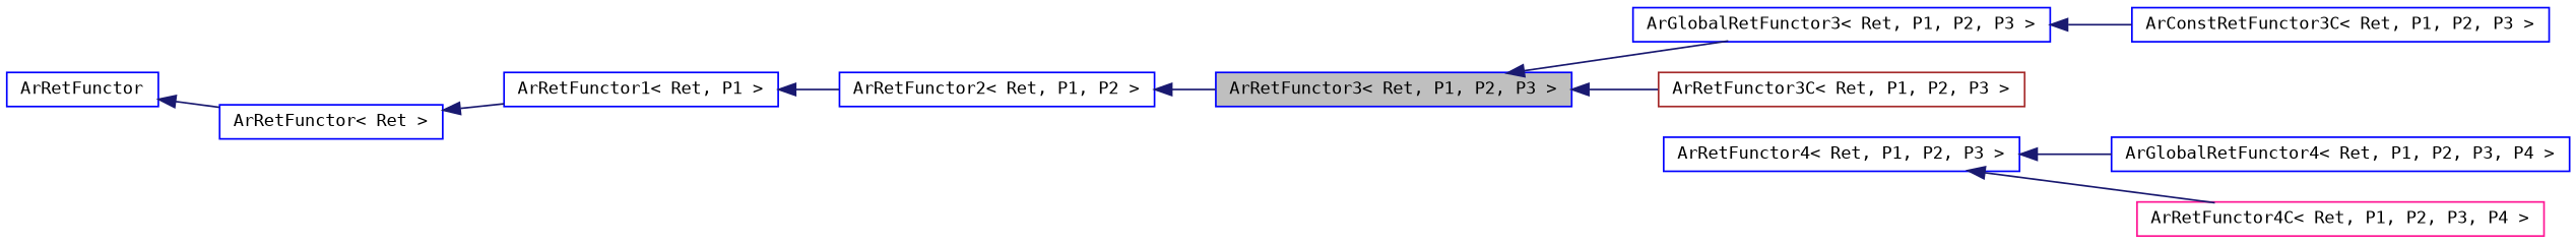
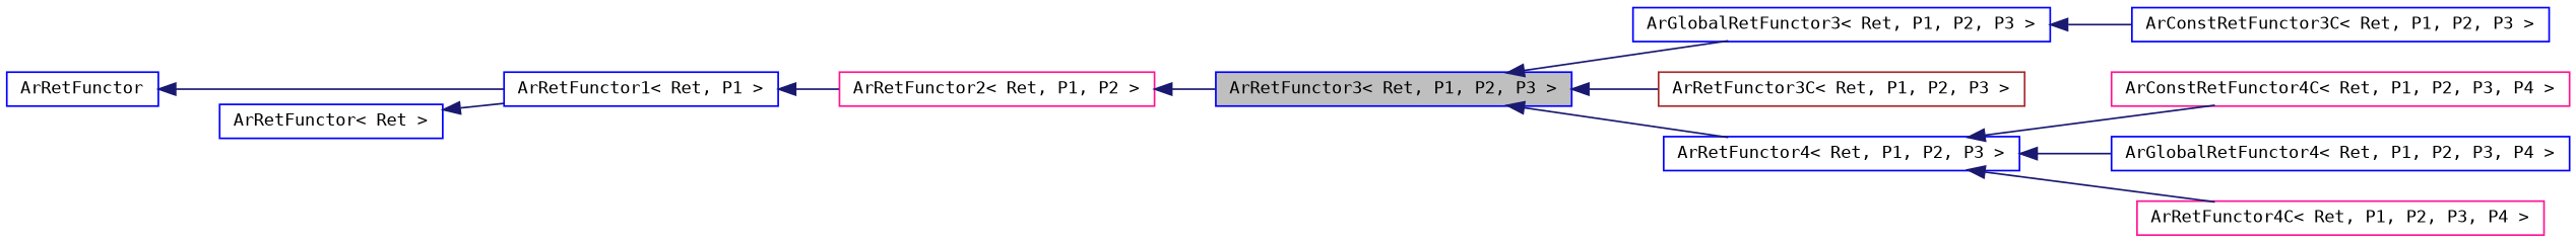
  digraph {
    fontname="DejaVu Sans Mono"
    rankdir=LR
    node [color=blue fillcolor=white fontname="DejaVu Sans Mono" fontsize=10 shape=record style=filled]
    edge [color=midnightblue dir=back fontname="DejaVu Sans Mono" fontsize=10 labelfontname=FreeSans labelfontsize=10 style=solid]
    n1 [fillcolor=grey75 fontcolor=black height=0.2 label="ArRetFunctor3\< Ret, P1, P2, P3 \>" width=0.4]
    n2 [height=0.2 label="ArGlobalRetFunctor3\< Ret, P1, P2, P3 \>" width=0.4]
    n3 [color=brown height=0.2 label="ArRetFunctor3C\< Ret, P1, P2, P3 \>" width=0.4]
    n4 [height=0.2 label="ArRetFunctor4\< Ret, P1, P2, P3 \>" width=0.4]
    n5 [height=0.2 label="ArConstRetFunctor3C\< Ret, P1, P2, P3 \>" width=0.4]
+   n6 [color=deeppink height=0.2 label="ArConstRetFunctor4C\< Ret, P1, P2, P3, P4 \>" width=0.4]
    n7 [height=0.2 label="ArGlobalRetFunctor4\< Ret, P1, P2, P3, P4 \>" width=0.4]
    n8 [color=deeppink height=0.2 label="ArRetFunctor4C\< Ret, P1, P2, P3, P4 \>" width=0.4]
-   n9 [height=0.2 label="ArRetFunctor2\< Ret, P1, P2 \>" width=0.4]
+   n9 [color=deeppink height=0.2 label="ArRetFunctor2\< Ret, P1, P2 \>" width=0.4]
    n10 [height=0.2 label="ArRetFunctor1\< Ret, P1 \>" width=0.4]
    n11 [height=0.2 label="ArRetFunctor\< Ret \>" width=0.4]
    n12 [height=0.2 label=ArRetFunctor width=0.4]
    n1 -> n2
    n1 -> n3
+   n1 -> n4
    n2 -> n5
+   n4 -> n6
    n4 -> n7
    n4 -> n8
    n9 -> n1
    n10 -> n9
    n11 -> n10
-   n12 -> n11
+   n12 -> n10
  }
